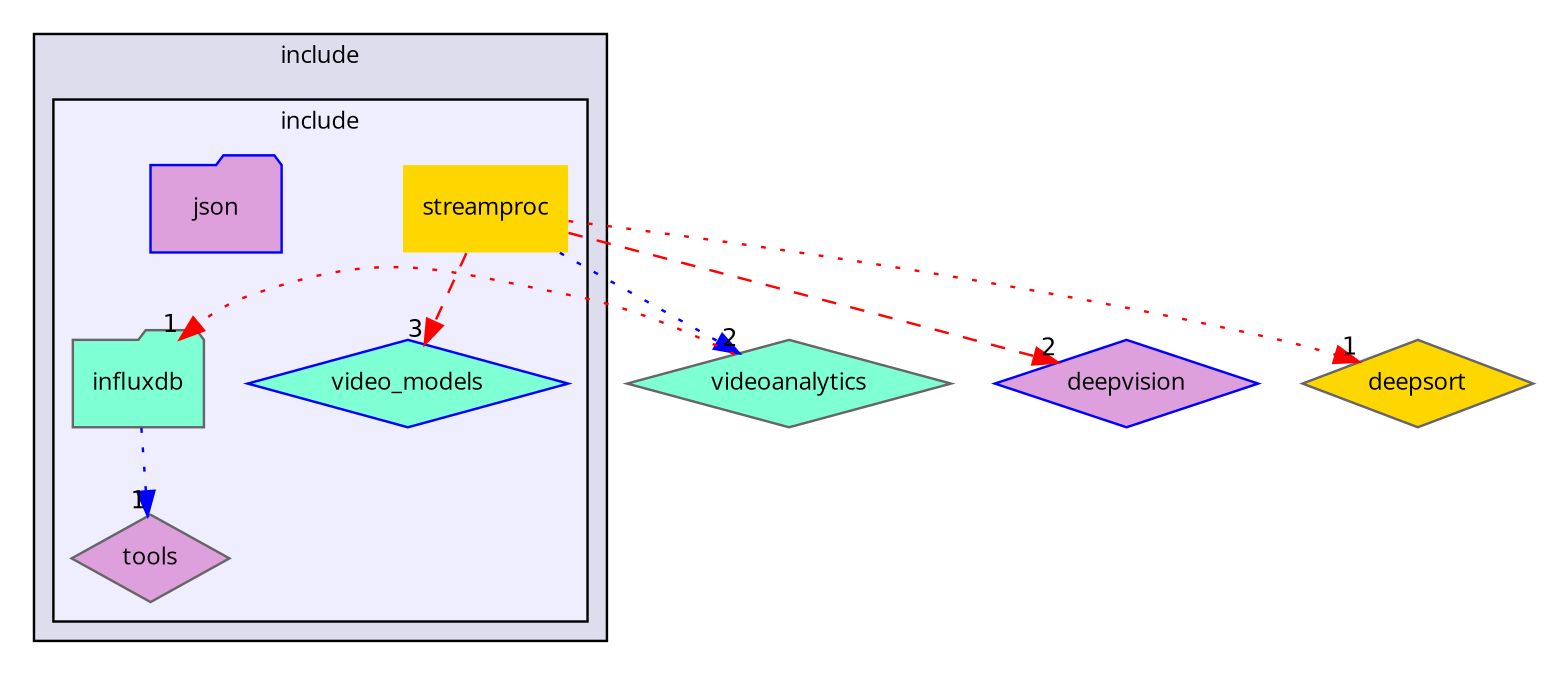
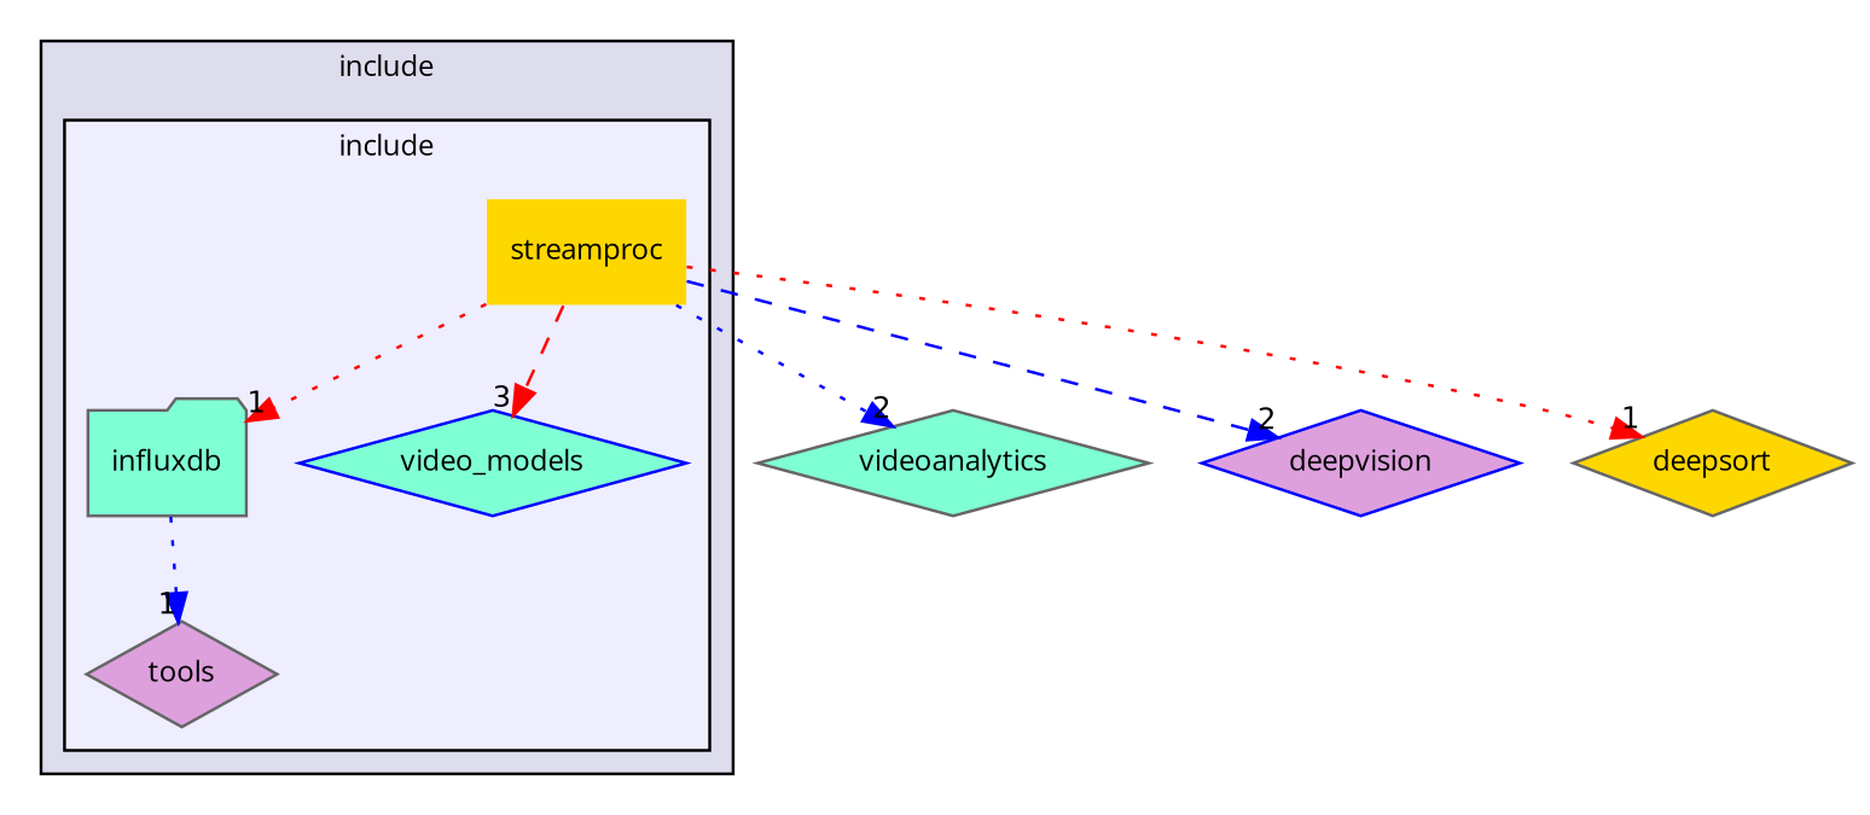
  digraph {
    compound=true
    fontname="Open Sans"
    node [color=gray40 fillcolor=aquamarine fontname="Open Sans" fontsize=10 shape=diamond style=filled]
    edge [color=red fontname="Open Sans" headlabel=1 labeldistance=1.5 labelfontname=Helvetica labelfontsize=10 style=dotted]
    n1 [fillcolor=gold label=streamproc shape=plaintext]
    n2 [label=influxdb shape=folder]
-   n3 [color=blue fillcolor=plum label=json shape=folder]
    n4 [fillcolor=plum label=tools]
    n5 [color=blue label=video_models]
    n6 [label=videoanalytics]
    n7 [color=blue fillcolor=plum label=deepvision]
    n8 [fillcolor=gold label=deepsort]
    subgraph cluster_1 {
      bgcolor="#ddddee"
      fontsize=10
      label=include
      pencolor=black
      subgraph cluster_2 {
        bgcolor="#eeeeff"
        fontsize=10
        label=include
        pencolor=black
        n1
        n2
-       n3
        n4
        n5
      }
    }
-   n6 -> n2
+   n1 -> n2
    n1 -> n5 [headlabel=3 style=dashed]
    n1 -> n6 [color=blue headlabel=2]
-   n1 -> n7 [headlabel=2 style=dashed]
+   n1 -> n7 [color=blue headlabel=2 style=dashed]
    n1 -> n8
    n2 -> n4 [color=blue]
  }
